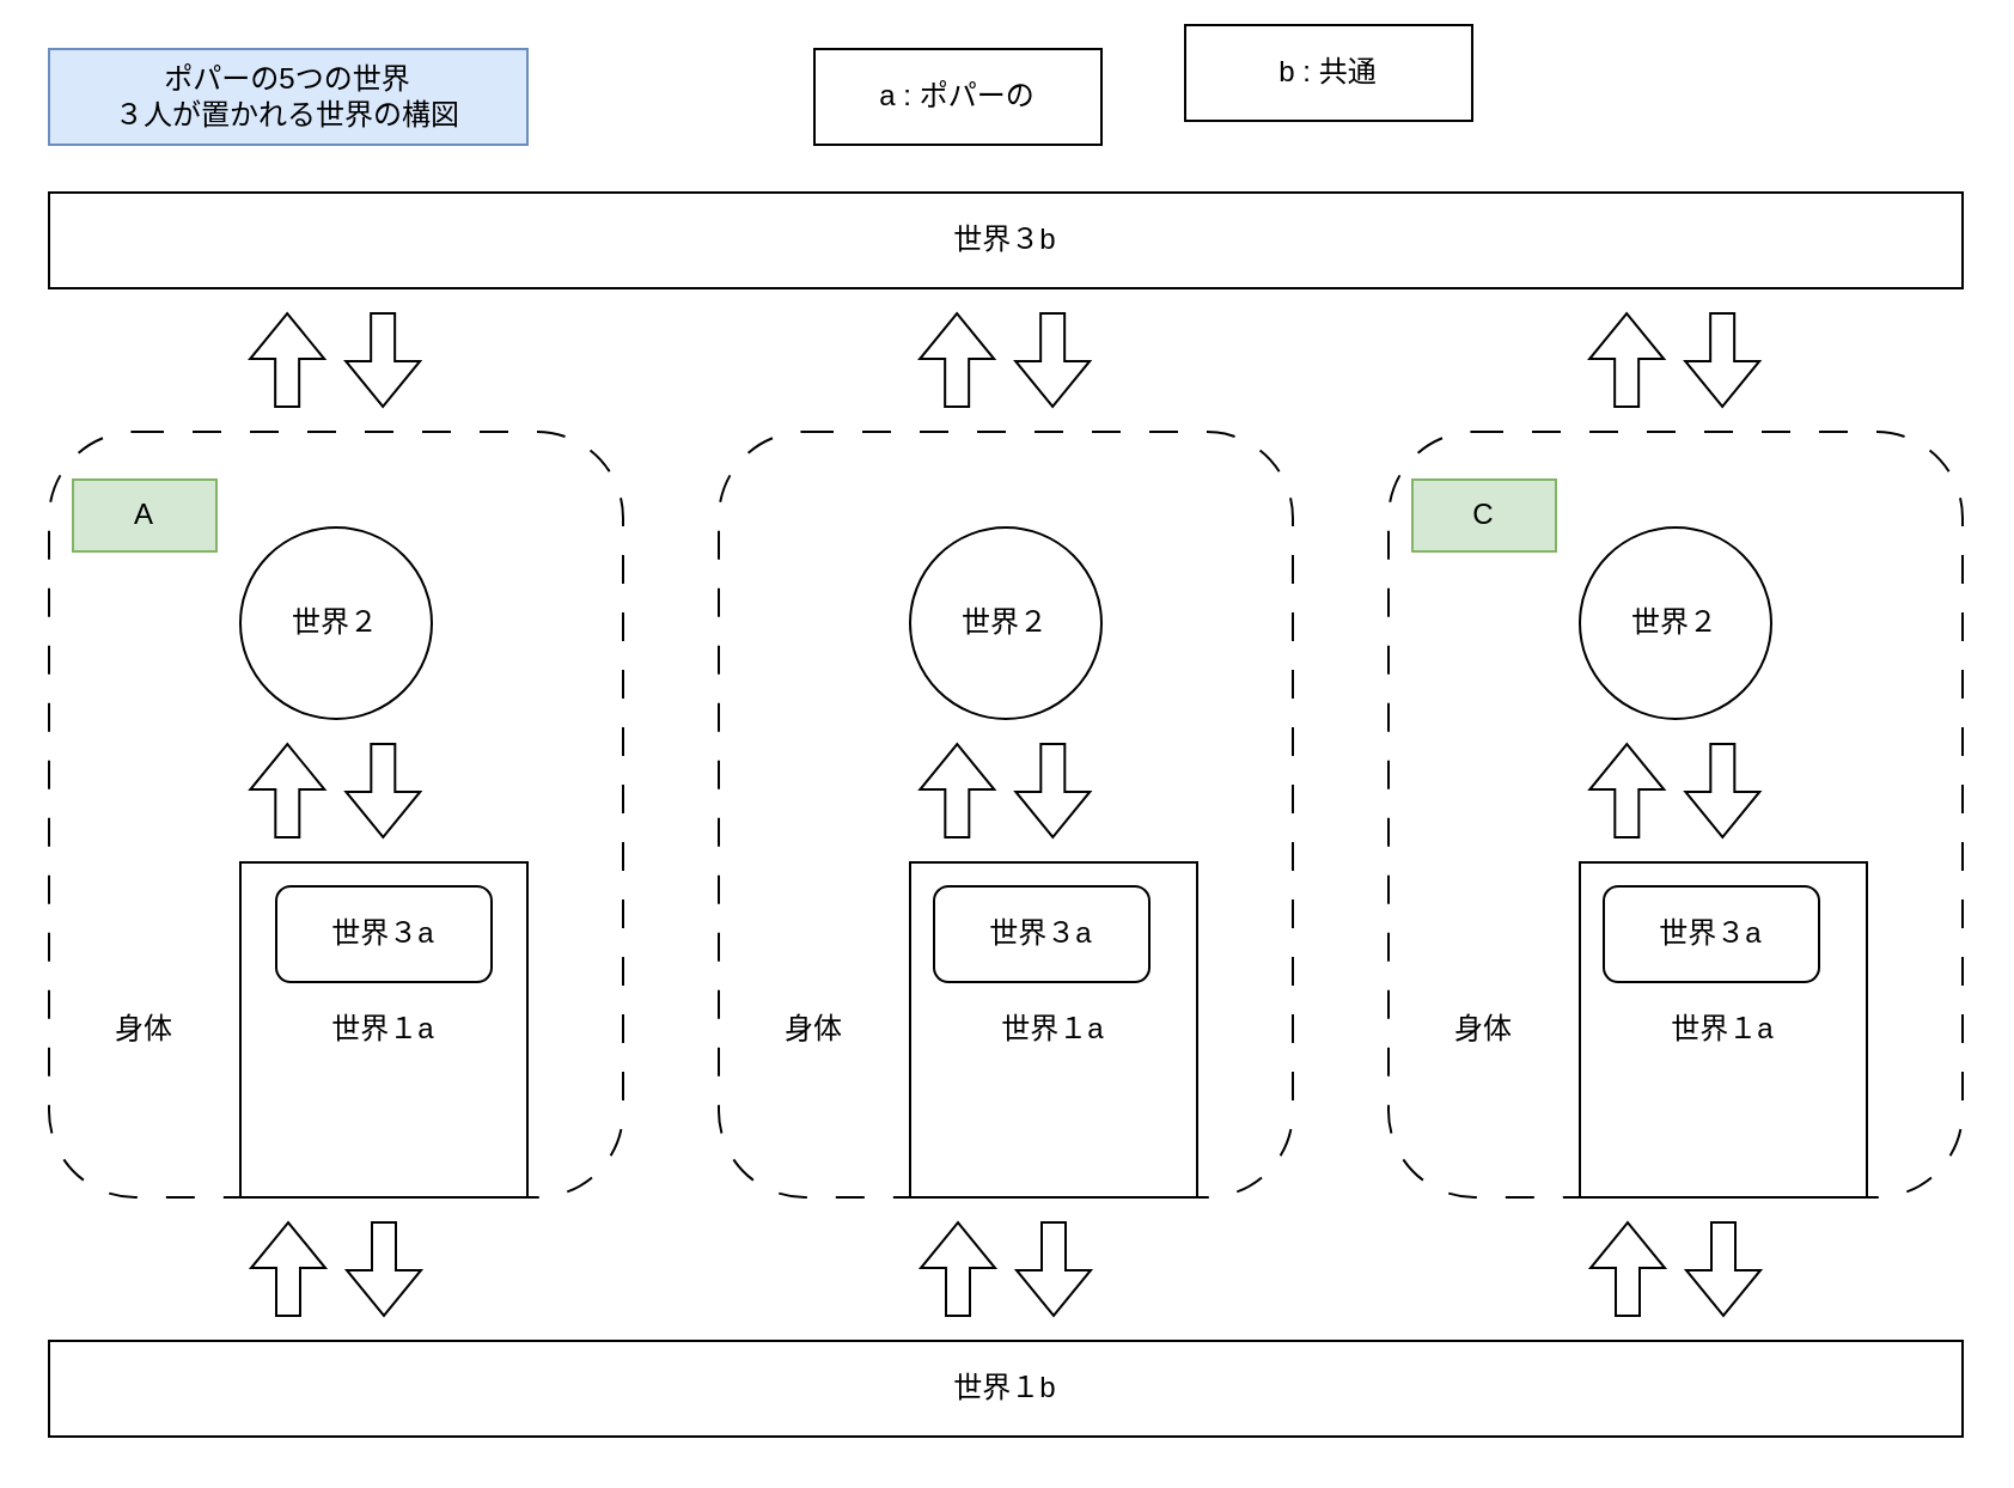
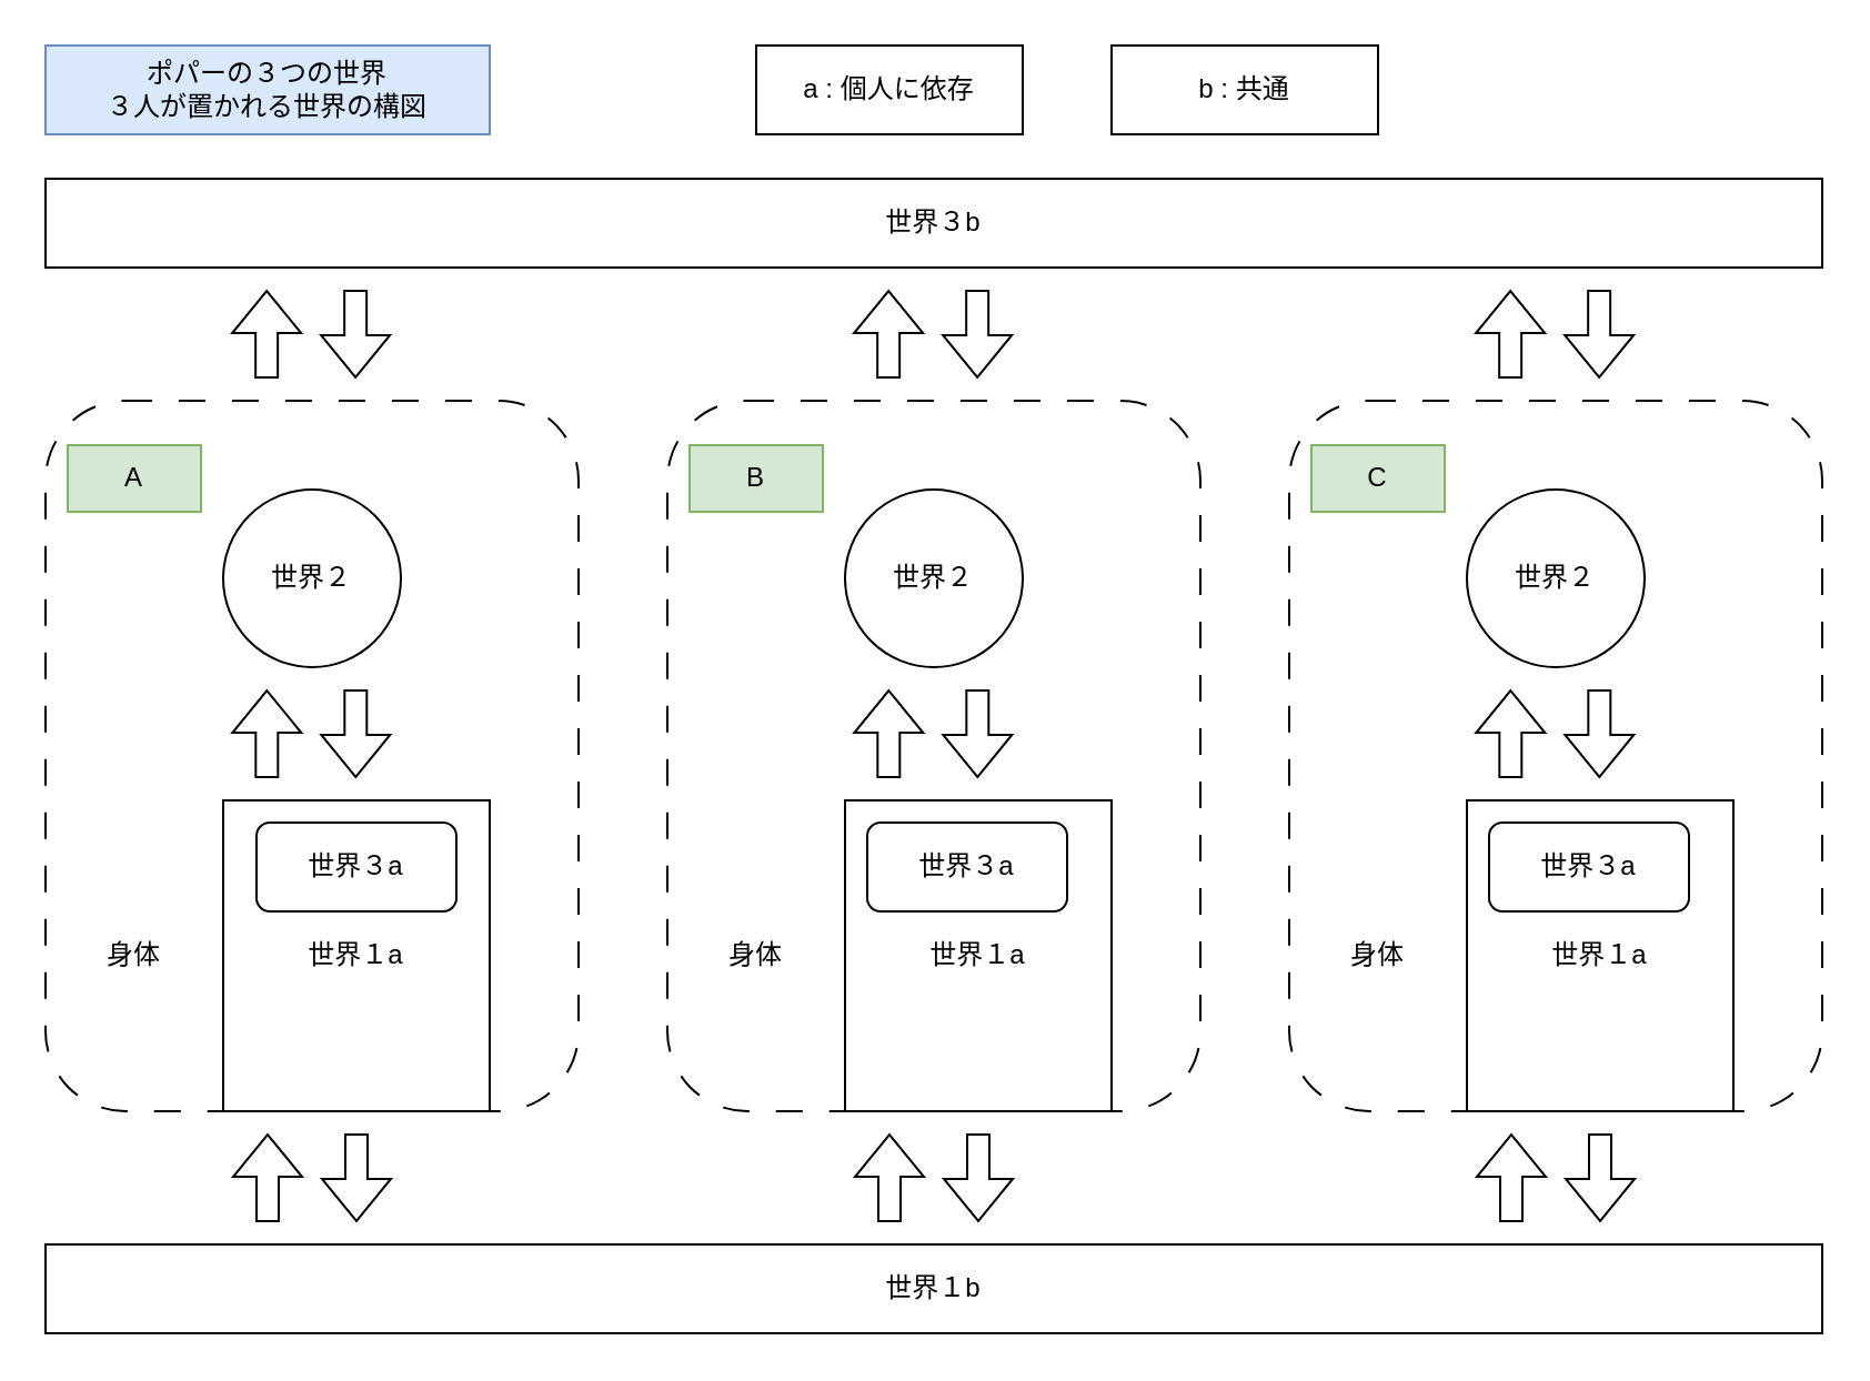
  <mxCell id="0" />
  <mxCell id="1" parent="0" />
  <mxCell id="2" value="" style="rounded=1;whiteSpace=wrap;html=1;dashed=1;dashPattern=12 12;" vertex="1" parent="1"><mxGeometry x="20" y="180" width="240" height="320" as="geometry" /></mxCell>
- <mxCell id="3" value="ポパーの5つの世界&lt;div&gt;３人が置かれる世界の構図&lt;/div&gt;" style="text;html=1;align=center;verticalAlign=middle;whiteSpace=wrap;rounded=0;fillColor=#dae8fc;strokeColor=#6c8ebf;" vertex="1" parent="1"><mxGeometry x="20" y="20" width="200" height="40" as="geometry" /></mxCell>
+ <mxCell id="3" value="ポパーの３つの世界&lt;div&gt;３人が置かれる世界の構図&lt;/div&gt;" style="text;html=1;align=center;verticalAlign=middle;whiteSpace=wrap;rounded=0;fillColor=#dae8fc;strokeColor=#6c8ebf;" vertex="1" parent="1"><mxGeometry x="20" y="20" width="200" height="40" as="geometry" /></mxCell>
  <mxCell id="4" value="世界２" style="ellipse;whiteSpace=wrap;html=1;aspect=fixed;" vertex="1" parent="1"><mxGeometry x="100" y="220" width="80" height="80" as="geometry" /></mxCell>
  <mxCell id="5" value="世界１a" style="rounded=0;whiteSpace=wrap;html=1;" vertex="1" parent="1"><mxGeometry x="100" y="360" width="120" height="140" as="geometry" /></mxCell>
  <mxCell id="6" value="A" style="text;html=1;align=center;verticalAlign=middle;whiteSpace=wrap;rounded=0;fillColor=#d5e8d4;strokeColor=#82b366;" vertex="1" parent="1"><mxGeometry x="30" y="200" width="60" height="30" as="geometry" /></mxCell>
  <mxCell id="7" value="世界１b" style="rounded=0;whiteSpace=wrap;html=1;" vertex="1" parent="1"><mxGeometry x="20" y="560" width="800" height="40" as="geometry" /></mxCell>
  <mxCell id="8" value="世界３b" style="rounded=0;whiteSpace=wrap;html=1;" vertex="1" parent="1"><mxGeometry x="20" y="80" width="800" height="40" as="geometry" /></mxCell>
- <mxCell id="9" value="a : ポパーの" style="rounded=0;whiteSpace=wrap;html=1;" vertex="1" parent="1"><mxGeometry x="340" y="20" width="120" height="40" as="geometry" /></mxCell>
- <mxCell id="10" value="b : 共通" style="rounded=0;whiteSpace=wrap;html=1;" vertex="1" parent="1"><mxGeometry x="495" y="10" width="120" height="40" as="geometry" /></mxCell>
+ <mxCell id="9" value="a : 個人に依存" style="rounded=0;whiteSpace=wrap;html=1;" vertex="1" parent="1"><mxGeometry x="340" y="20" width="120" height="40" as="geometry" /></mxCell>
+ <mxCell id="10" value="b : 共通" style="rounded=0;whiteSpace=wrap;html=1;" vertex="1" parent="1"><mxGeometry x="500" y="20" width="120" height="40" as="geometry" /></mxCell>
  <mxCell id="11" value="" style="shape=flexArrow;endArrow=classic;html=1;rounded=0;" edge="1" parent="1"><mxGeometry width="50" height="50" relative="1" as="geometry"><mxPoint x="160" y="510" as="sourcePoint" /><mxPoint x="160" y="550" as="targetPoint" /></mxGeometry></mxCell>
  <mxCell id="12" value="" style="shape=flexArrow;endArrow=classic;html=1;rounded=0;" edge="1" parent="1"><mxGeometry width="50" height="50" relative="1" as="geometry"><mxPoint x="120" y="550" as="sourcePoint" /><mxPoint x="120" y="510" as="targetPoint" /></mxGeometry></mxCell>
  <mxCell id="13" value="" style="shape=flexArrow;endArrow=classic;html=1;rounded=0;" edge="1" parent="1"><mxGeometry width="50" height="50" relative="1" as="geometry"><mxPoint x="159.66" y="310" as="sourcePoint" /><mxPoint x="159.66" y="350" as="targetPoint" /></mxGeometry></mxCell>
  <mxCell id="14" value="" style="shape=flexArrow;endArrow=classic;html=1;rounded=0;" edge="1" parent="1"><mxGeometry width="50" height="50" relative="1" as="geometry"><mxPoint x="119.66" y="350" as="sourcePoint" /><mxPoint x="119.66" y="310" as="targetPoint" /></mxGeometry></mxCell>
  <mxCell id="15" value="身体" style="text;html=1;align=center;verticalAlign=middle;whiteSpace=wrap;rounded=0;" vertex="1" parent="1"><mxGeometry x="30" y="415" width="60" height="30" as="geometry" /></mxCell>
  <mxCell id="16" value="" style="shape=flexArrow;endArrow=classic;html=1;rounded=0;" edge="1" parent="1"><mxGeometry width="50" height="50" relative="1" as="geometry"><mxPoint x="159.58" y="130" as="sourcePoint" /><mxPoint x="159.58" y="170" as="targetPoint" /></mxGeometry></mxCell>
  <mxCell id="17" value="" style="shape=flexArrow;endArrow=classic;html=1;rounded=0;" edge="1" parent="1"><mxGeometry width="50" height="50" relative="1" as="geometry"><mxPoint x="119.58" y="170" as="sourcePoint" /><mxPoint x="119.58" y="130" as="targetPoint" /></mxGeometry></mxCell>
  <mxCell id="18" value="" style="rounded=1;whiteSpace=wrap;html=1;dashed=1;dashPattern=12 12;" vertex="1" parent="1"><mxGeometry x="300" y="180" width="240" height="320" as="geometry" /></mxCell>
  <mxCell id="19" value="世界２" style="ellipse;whiteSpace=wrap;html=1;aspect=fixed;" vertex="1" parent="1"><mxGeometry x="380" y="220" width="80" height="80" as="geometry" /></mxCell>
  <mxCell id="20" value="世界１a" style="rounded=0;whiteSpace=wrap;html=1;" vertex="1" parent="1"><mxGeometry x="380" y="360" width="120" height="140" as="geometry" /></mxCell>
+ <mxCell id="21" value="B" style="text;html=1;align=center;verticalAlign=middle;whiteSpace=wrap;rounded=0;fillColor=#d5e8d4;strokeColor=#82b366;" vertex="1" parent="1"><mxGeometry x="310" y="200" width="60" height="30" as="geometry" /></mxCell>
  <mxCell id="22" value="" style="shape=flexArrow;endArrow=classic;html=1;rounded=0;" edge="1" parent="1"><mxGeometry width="50" height="50" relative="1" as="geometry"><mxPoint x="440" y="510" as="sourcePoint" /><mxPoint x="440" y="550" as="targetPoint" /></mxGeometry></mxCell>
  <mxCell id="23" value="" style="shape=flexArrow;endArrow=classic;html=1;rounded=0;" edge="1" parent="1"><mxGeometry width="50" height="50" relative="1" as="geometry"><mxPoint x="400" y="550" as="sourcePoint" /><mxPoint x="400" y="510" as="targetPoint" /></mxGeometry></mxCell>
  <mxCell id="24" value="" style="shape=flexArrow;endArrow=classic;html=1;rounded=0;" edge="1" parent="1"><mxGeometry width="50" height="50" relative="1" as="geometry"><mxPoint x="439.66" y="310" as="sourcePoint" /><mxPoint x="439.66" y="350" as="targetPoint" /></mxGeometry></mxCell>
  <mxCell id="25" value="" style="shape=flexArrow;endArrow=classic;html=1;rounded=0;" edge="1" parent="1"><mxGeometry width="50" height="50" relative="1" as="geometry"><mxPoint x="399.66" y="350" as="sourcePoint" /><mxPoint x="399.66" y="310" as="targetPoint" /></mxGeometry></mxCell>
  <mxCell id="26" value="身体" style="text;html=1;align=center;verticalAlign=middle;whiteSpace=wrap;rounded=0;" vertex="1" parent="1"><mxGeometry x="310" y="415" width="60" height="30" as="geometry" /></mxCell>
  <mxCell id="27" value="" style="shape=flexArrow;endArrow=classic;html=1;rounded=0;" edge="1" parent="1"><mxGeometry width="50" height="50" relative="1" as="geometry"><mxPoint x="439.58" y="130" as="sourcePoint" /><mxPoint x="439.58" y="170" as="targetPoint" /></mxGeometry></mxCell>
  <mxCell id="28" value="" style="shape=flexArrow;endArrow=classic;html=1;rounded=0;" edge="1" parent="1"><mxGeometry width="50" height="50" relative="1" as="geometry"><mxPoint x="399.58" y="170" as="sourcePoint" /><mxPoint x="399.58" y="130" as="targetPoint" /></mxGeometry></mxCell>
  <mxCell id="29" value="世界３a" style="rounded=1;whiteSpace=wrap;html=1;" vertex="1" parent="1"><mxGeometry x="390" y="370" width="90" height="40" as="geometry" /></mxCell>
  <mxCell id="30" value="世界３a" style="rounded=1;whiteSpace=wrap;html=1;" vertex="1" parent="1"><mxGeometry x="115" y="370" width="90" height="40" as="geometry" /></mxCell>
  <mxCell id="31" value="" style="rounded=1;whiteSpace=wrap;html=1;dashed=1;dashPattern=12 12;" vertex="1" parent="1"><mxGeometry x="580" y="180" width="240" height="320" as="geometry" /></mxCell>
  <mxCell id="32" value="世界２" style="ellipse;whiteSpace=wrap;html=1;aspect=fixed;" vertex="1" parent="1"><mxGeometry x="660" y="220" width="80" height="80" as="geometry" /></mxCell>
  <mxCell id="33" value="世界１a" style="rounded=0;whiteSpace=wrap;html=1;" vertex="1" parent="1"><mxGeometry x="660" y="360" width="120" height="140" as="geometry" /></mxCell>
  <mxCell id="34" value="C" style="text;html=1;align=center;verticalAlign=middle;whiteSpace=wrap;rounded=0;fillColor=#d5e8d4;strokeColor=#82b366;" vertex="1" parent="1"><mxGeometry x="590" y="200" width="60" height="30" as="geometry" /></mxCell>
  <mxCell id="35" value="" style="shape=flexArrow;endArrow=classic;html=1;rounded=0;" edge="1" parent="1"><mxGeometry width="50" height="50" relative="1" as="geometry"><mxPoint x="720" y="510" as="sourcePoint" /><mxPoint x="720" y="550" as="targetPoint" /></mxGeometry></mxCell>
  <mxCell id="36" value="" style="shape=flexArrow;endArrow=classic;html=1;rounded=0;" edge="1" parent="1"><mxGeometry width="50" height="50" relative="1" as="geometry"><mxPoint x="680" y="550" as="sourcePoint" /><mxPoint x="680" y="510" as="targetPoint" /></mxGeometry></mxCell>
  <mxCell id="37" value="" style="shape=flexArrow;endArrow=classic;html=1;rounded=0;" edge="1" parent="1"><mxGeometry width="50" height="50" relative="1" as="geometry"><mxPoint x="719.66" y="310" as="sourcePoint" /><mxPoint x="719.66" y="350" as="targetPoint" /></mxGeometry></mxCell>
  <mxCell id="38" value="" style="shape=flexArrow;endArrow=classic;html=1;rounded=0;" edge="1" parent="1"><mxGeometry width="50" height="50" relative="1" as="geometry"><mxPoint x="679.66" y="350" as="sourcePoint" /><mxPoint x="679.66" y="310" as="targetPoint" /></mxGeometry></mxCell>
  <mxCell id="39" value="身体" style="text;html=1;align=center;verticalAlign=middle;whiteSpace=wrap;rounded=0;" vertex="1" parent="1"><mxGeometry x="590" y="415" width="60" height="30" as="geometry" /></mxCell>
  <mxCell id="40" value="" style="shape=flexArrow;endArrow=classic;html=1;rounded=0;" edge="1" parent="1"><mxGeometry width="50" height="50" relative="1" as="geometry"><mxPoint x="719.58" y="130" as="sourcePoint" /><mxPoint x="719.58" y="170" as="targetPoint" /></mxGeometry></mxCell>
  <mxCell id="41" value="" style="shape=flexArrow;endArrow=classic;html=1;rounded=0;" edge="1" parent="1"><mxGeometry width="50" height="50" relative="1" as="geometry"><mxPoint x="679.58" y="170" as="sourcePoint" /><mxPoint x="679.58" y="130" as="targetPoint" /></mxGeometry></mxCell>
  <mxCell id="42" value="世界３a" style="rounded=1;whiteSpace=wrap;html=1;" vertex="1" parent="1"><mxGeometry x="670" y="370" width="90" height="40" as="geometry" /></mxCell>
